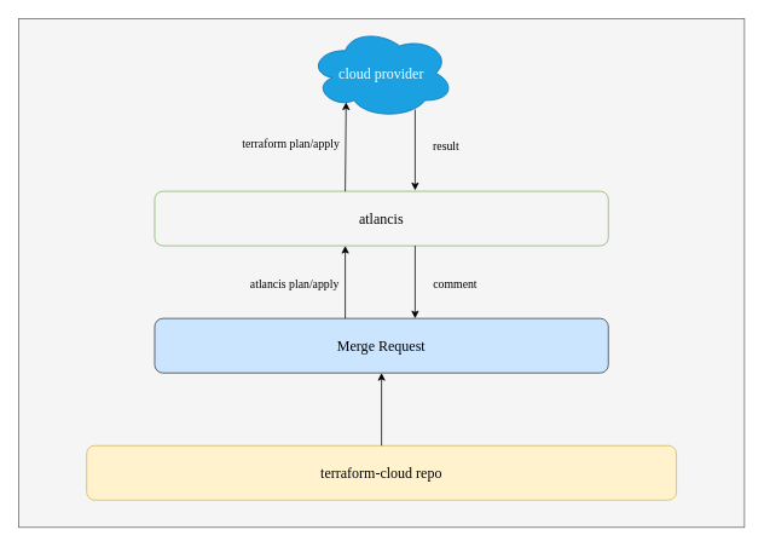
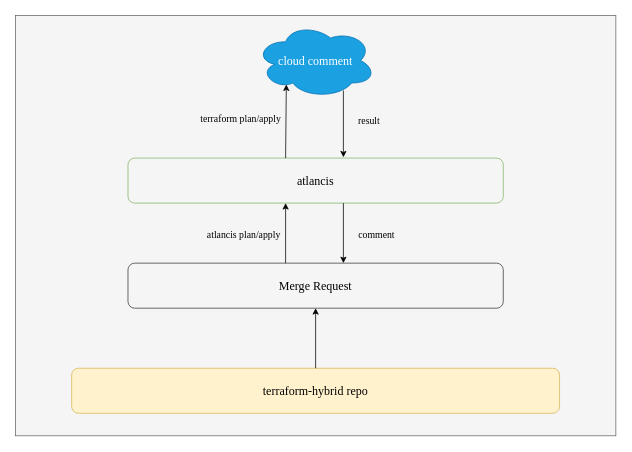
  <mxCell id="0" />
  <mxCell id="1" parent="0" />
  <mxCell id="2" value="" style="rounded=0;whiteSpace=wrap;html=1;fillColor=#f5f5f5;fontColor=#333333;strokeColor=#666666;fontFamily=Times New Roman;" vertex="1" parent="1"><mxGeometry x="20" y="20" width="800" height="560" as="geometry" /></mxCell>
- <mxCell id="3" value="&lt;font style=&quot;font-size: 16px;&quot;&gt;terraform-cloud repo&lt;/font&gt;" style="rounded=1;whiteSpace=wrap;html=1;fillColor=#fff2cc;strokeColor=#d6b656;shadow=0;fontFamily=Times New Roman;" vertex="1" parent="1"><mxGeometry x="95" y="490" width="650" height="60" as="geometry" /></mxCell>
- <mxCell id="4" value="&lt;font style=&quot;font-size: 16px;&quot;&gt;Merge Request&lt;/font&gt;" style="rounded=1;whiteSpace=wrap;html=1;fillColor=#cce5ff;strokeColor=#36393d;fontFamily=Times New Roman;" vertex="1" parent="1"><mxGeometry x="170" y="350" width="500" height="60" as="geometry" /></mxCell>
+ <mxCell id="3" value="&lt;font style=&quot;font-size: 16px;&quot;&gt;terraform-hybrid repo&lt;/font&gt;" style="rounded=1;whiteSpace=wrap;html=1;fillColor=#fff2cc;strokeColor=#d6b656;shadow=0;fontFamily=Times New Roman;" vertex="1" parent="1"><mxGeometry x="95" y="490" width="650" height="60" as="geometry" /></mxCell>
+ <mxCell id="4" value="&lt;font style=&quot;font-size: 16px;&quot;&gt;Merge Request&lt;/font&gt;" style="rounded=1;whiteSpace=wrap;html=1;fillColor=#f5f5f5;strokeColor=#36393d;fontFamily=Times New Roman;" vertex="1" parent="1"><mxGeometry x="170" y="350" width="500" height="60" as="geometry" /></mxCell>
  <mxCell id="5" value="" style="endArrow=classic;html=1;rounded=0;exitX=0.5;exitY=0;exitDx=0;exitDy=0;entryX=0.5;entryY=1;entryDx=0;entryDy=0;fontFamily=Times New Roman;" edge="1" parent="1" target="4"><mxGeometry width="50" height="50" relative="1" as="geometry"><mxPoint x="420" y="490" as="sourcePoint" /><mxPoint x="420" y="450" as="targetPoint" /></mxGeometry></mxCell>
  <mxCell id="6" value="&lt;font style=&quot;font-size: 16px;&quot;&gt;atlancis&lt;/font&gt;" style="rounded=1;whiteSpace=wrap;html=1;fillColor=#f5f5f5;strokeColor=#82b366;fontFamily=Times New Roman;" vertex="1" parent="1"><mxGeometry x="170" y="210" width="500" height="60" as="geometry" /></mxCell>
- <mxCell id="7" value="&lt;font style=&quot;font-size: 16px;&quot;&gt;cloud provider&lt;/font&gt;" style="ellipse;shape=cloud;whiteSpace=wrap;html=1;fontFamily=Times New Roman;fillColor=#1ba1e2;strokeColor=#006EAF;fontColor=#ffffff;" vertex="1" parent="1"><mxGeometry x="340" y="30" width="160" height="100" as="geometry" /></mxCell>
+ <mxCell id="7" value="&lt;font style=&quot;font-size: 16px;&quot;&gt;cloud comment&lt;/font&gt;" style="ellipse;shape=cloud;whiteSpace=wrap;html=1;fontFamily=Times New Roman;fillColor=#1ba1e2;strokeColor=#006EAF;fontColor=#ffffff;" vertex="1" parent="1"><mxGeometry x="340" y="30" width="160" height="100" as="geometry" /></mxCell>
  <mxCell id="8" value="" style="endArrow=classic;html=1;rounded=0;exitX=0.5;exitY=0;exitDx=0;exitDy=0;entryX=0.5;entryY=1;entryDx=0;entryDy=0;fontFamily=Times New Roman;" edge="1" parent="1"><mxGeometry width="50" height="50" relative="1" as="geometry"><mxPoint x="380" y="350" as="sourcePoint" /><mxPoint x="380" y="270" as="targetPoint" /></mxGeometry></mxCell>
  <mxCell id="9" value="" style="endArrow=classic;html=1;rounded=0;exitX=0.5;exitY=0;exitDx=0;exitDy=0;entryX=0.256;entryY=0.82;entryDx=0;entryDy=0;fontFamily=Times New Roman;entryPerimeter=0;" edge="1" parent="1" target="7"><mxGeometry width="50" height="50" relative="1" as="geometry"><mxPoint x="380" y="210" as="sourcePoint" /><mxPoint x="380" y="130" as="targetPoint" /></mxGeometry></mxCell>
  <mxCell id="10" value="terraform plan/apply" style="edgeLabel;html=1;align=center;verticalAlign=middle;resizable=0;points=[];labelBackgroundColor=none;fontFamily=Times New Roman;fontSize=13;" vertex="1" connectable="0" parent="9"><mxGeometry x="0.081" y="2" relative="1" as="geometry"><mxPoint x="-59" as="offset" /></mxGeometry></mxCell>
  <mxCell id="11" value="" style="endArrow=classic;html=1;rounded=0;entryX=0.574;entryY=-0.017;entryDx=0;entryDy=0;fontFamily=Times New Roman;entryPerimeter=0;" edge="1" parent="1" target="6"><mxGeometry width="50" height="50" relative="1" as="geometry"><mxPoint x="457" y="120" as="sourcePoint" /><mxPoint x="390" y="280" as="targetPoint" /></mxGeometry></mxCell>
  <mxCell id="12" value="result" style="edgeLabel;html=1;align=center;verticalAlign=middle;resizable=0;points=[];fontFamily=Times New Roman;labelBackgroundColor=none;fontSize=13;" vertex="1" connectable="0" parent="11"><mxGeometry x="-0.123" y="1" relative="1" as="geometry"><mxPoint x="32" as="offset" /></mxGeometry></mxCell>
  <mxCell id="13" value="" style="endArrow=classic;html=1;rounded=0;fontFamily=Times New Roman;" edge="1" parent="1"><mxGeometry width="50" height="50" relative="1" as="geometry"><mxPoint x="457" y="270" as="sourcePoint" /><mxPoint x="457" y="350" as="targetPoint" /></mxGeometry></mxCell>
  <mxCell id="14" value="comment" style="edgeLabel;html=1;align=center;verticalAlign=middle;resizable=0;points=[];fontFamily=Times New Roman;labelBackgroundColor=none;fontSize=13;" vertex="1" connectable="0" parent="13"><mxGeometry x="0.025" y="-2" relative="1" as="geometry"><mxPoint x="45" as="offset" /></mxGeometry></mxCell>
  <mxCell id="15" value="atlancis plan/apply" style="edgeLabel;html=1;align=center;verticalAlign=middle;resizable=0;points=[];labelBackgroundColor=none;fontFamily=Times New Roman;fontSize=13;" vertex="1" connectable="0" parent="1"><mxGeometry x="349.999" y="190.003" as="geometry"><mxPoint x="-26" y="121" as="offset" /></mxGeometry></mxCell>
